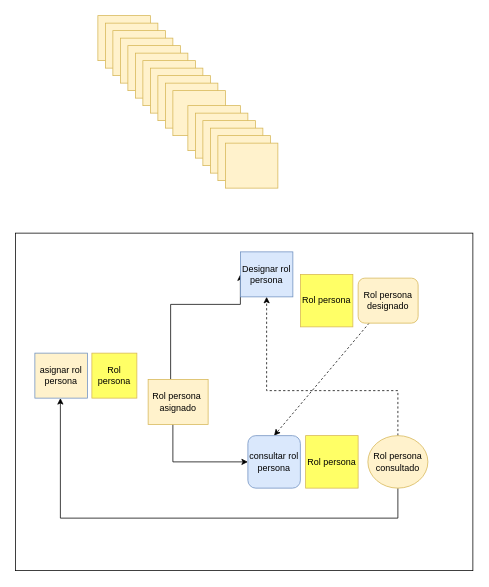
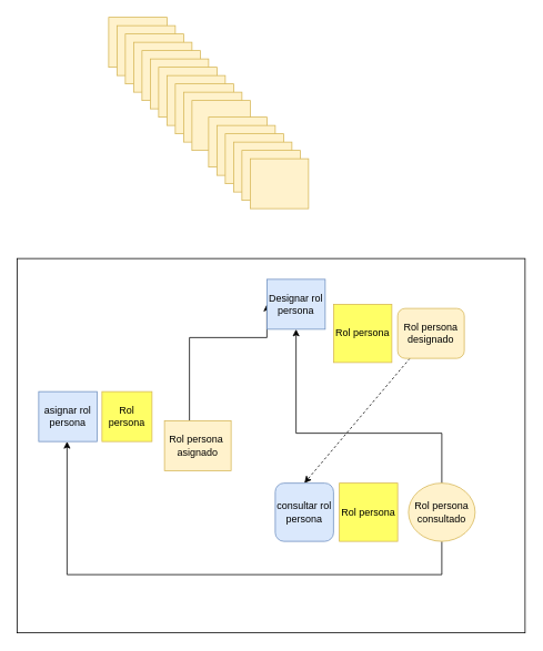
  <mxCell id="0" />
  <mxCell id="1" parent="0" />
  <mxCell id="2" style="edgeStyle=orthogonalEdgeStyle;rounded=0;orthogonalLoop=1;jettySize=auto;html=1;entryX=0;entryY=0.5;entryDx=0;entryDy=0;" edge="1" parent="1" source="4" target="29"><mxGeometry relative="1" as="geometry"><Array as="points"><mxPoint x="227" y="405" /></Array></mxGeometry></mxCell>
- <mxCell id="3" style="edgeStyle=orthogonalEdgeStyle;rounded=0;orthogonalLoop=1;jettySize=auto;html=1;entryX=0;entryY=0.5;entryDx=0;entryDy=0;" edge="1" parent="1" source="4" target="28"><mxGeometry relative="1" as="geometry"><Array as="points"><mxPoint x="230" y="615" /></Array></mxGeometry></mxCell>
  <mxCell id="4" value="Rol persona&amp;nbsp; asignado" style="rounded=0;whiteSpace=wrap;html=1;fillColor=#fff2cc;strokeColor=#d6b656;" vertex="1" parent="1"><mxGeometry x="197" y="505" width="80" height="60" as="geometry" /></mxCell>
  <mxCell id="5" value="" style="rounded=0;whiteSpace=wrap;html=1;fillColor=#fff2cc;strokeColor=#d6b656;" vertex="1" parent="1"><mxGeometry x="130" y="20" width="70" height="60" as="geometry" /></mxCell>
  <mxCell id="6" value="" style="rounded=0;whiteSpace=wrap;html=1;fillColor=#fff2cc;strokeColor=#d6b656;" vertex="1" parent="1"><mxGeometry x="140" y="30" width="70" height="60" as="geometry" /></mxCell>
  <mxCell id="7" value="" style="rounded=0;whiteSpace=wrap;html=1;fillColor=#fff2cc;strokeColor=#d6b656;" vertex="1" parent="1"><mxGeometry x="150" y="40" width="70" height="60" as="geometry" /></mxCell>
  <mxCell id="8" value="" style="rounded=0;whiteSpace=wrap;html=1;fillColor=#fff2cc;strokeColor=#d6b656;" vertex="1" parent="1"><mxGeometry x="160" y="50" width="70" height="60" as="geometry" /></mxCell>
  <mxCell id="9" value="" style="rounded=0;whiteSpace=wrap;html=1;fillColor=#fff2cc;strokeColor=#d6b656;" vertex="1" parent="1"><mxGeometry x="170" y="60" width="70" height="60" as="geometry" /></mxCell>
  <mxCell id="10" value="" style="rounded=0;whiteSpace=wrap;html=1;fillColor=#fff2cc;strokeColor=#d6b656;" vertex="1" parent="1"><mxGeometry x="180" y="70" width="70" height="60" as="geometry" /></mxCell>
  <mxCell id="11" value="" style="rounded=0;whiteSpace=wrap;html=1;fillColor=#fff2cc;strokeColor=#d6b656;" vertex="1" parent="1"><mxGeometry x="190" y="80" width="70" height="60" as="geometry" /></mxCell>
  <mxCell id="12" value="" style="rounded=0;whiteSpace=wrap;html=1;fillColor=#fff2cc;strokeColor=#d6b656;" vertex="1" parent="1"><mxGeometry x="200" y="90" width="70" height="60" as="geometry" /></mxCell>
  <mxCell id="13" value="" style="rounded=0;whiteSpace=wrap;html=1;fillColor=#fff2cc;strokeColor=#d6b656;" vertex="1" parent="1"><mxGeometry x="210" y="100" width="70" height="60" as="geometry" /></mxCell>
  <mxCell id="14" value="" style="rounded=0;whiteSpace=wrap;html=1;fillColor=#fff2cc;strokeColor=#d6b656;" vertex="1" parent="1"><mxGeometry x="220" y="110" width="70" height="60" as="geometry" /></mxCell>
  <mxCell id="15" value="" style="rounded=0;whiteSpace=wrap;html=1;fillColor=#fff2cc;strokeColor=#d6b656;" vertex="1" parent="1"><mxGeometry x="230" y="120" width="70" height="60" as="geometry" /></mxCell>
  <mxCell id="16" value="" style="rounded=0;whiteSpace=wrap;html=1;fillColor=#fff2cc;strokeColor=#d6b656;" vertex="1" parent="1"><mxGeometry x="250" y="140" width="70" height="60" as="geometry" /></mxCell>
  <mxCell id="17" value="" style="rounded=0;whiteSpace=wrap;html=1;fillColor=#fff2cc;strokeColor=#d6b656;" vertex="1" parent="1"><mxGeometry x="260" y="150" width="70" height="60" as="geometry" /></mxCell>
  <mxCell id="18" value="" style="rounded=0;whiteSpace=wrap;html=1;fillColor=#fff2cc;strokeColor=#d6b656;" vertex="1" parent="1"><mxGeometry x="270" y="160" width="70" height="60" as="geometry" /></mxCell>
  <mxCell id="19" value="" style="rounded=0;whiteSpace=wrap;html=1;fillColor=#fff2cc;strokeColor=#d6b656;" vertex="1" parent="1"><mxGeometry x="280" y="170" width="70" height="60" as="geometry" /></mxCell>
  <mxCell id="20" value="" style="rounded=0;whiteSpace=wrap;html=1;fillColor=#fff2cc;strokeColor=#d6b656;" vertex="1" parent="1"><mxGeometry x="290" y="180" width="70" height="60" as="geometry" /></mxCell>
  <mxCell id="21" value="" style="rounded=0;whiteSpace=wrap;html=1;fillColor=#fff2cc;strokeColor=#d6b656;" vertex="1" parent="1"><mxGeometry x="300" y="190" width="70" height="60" as="geometry" /></mxCell>
  <mxCell id="22" value="Rol persona&lt;span style=&quot;color: rgba(0, 0, 0, 0); font-family: monospace; font-size: 0px; text-align: start;&quot;&gt;%3CmxGraphModel%3E%3Croot%3E%3CmxCell%20id%3D%220%22%2F%3E%3CmxCell%20id%3D%221%22%20parent%3D%220%22%2F%3E%3CmxCell%20id%3D%222%22%20value%3D%22consultar%20rol%20persona%22%20style%3D%22rounded%3D0%3BwhiteSpace%3Dwrap%3Bhtml%3D1%3BfillColor%3D%23dae8fc%3BstrokeColor%3D%236c8ebf%3B%22%20vertex%3D%221%22%20parent%3D%221%22%3E%3CmxGeometry%20x%3D%22-490%22%20y%3D%22620%22%20width%3D%2270%22%20height%3D%2270%22%20as%3D%22geometry%22%2F%3E%3C%2FmxCell%3E%3C%2Froot%3E%3C%2FmxGraphModel%3E&lt;/span&gt;" style="rounded=0;whiteSpace=wrap;html=1;fillColor=#FFFF66;strokeColor=#d6b656;" vertex="1" parent="1"><mxGeometry x="407" y="580" width="70" height="70" as="geometry" /></mxCell>
  <mxCell id="23" style="rounded=0;orthogonalLoop=1;jettySize=auto;html=1;entryX=0.5;entryY=0;entryDx=0;entryDy=0;dashed=1;" edge="1" parent="1" source="24" target="28"><mxGeometry relative="1" as="geometry" /></mxCell>
  <mxCell id="24" value="Rol persona designado" style="whiteSpace=wrap;html=1;fillColor=#fff2cc;strokeColor=#d6b656;rounded=1;" vertex="1" parent="1"><mxGeometry x="477" y="370" width="80" height="60" as="geometry" /></mxCell>
- <mxCell id="25" style="edgeStyle=orthogonalEdgeStyle;rounded=0;orthogonalLoop=1;jettySize=auto;html=1;entryX=0.5;entryY=1;entryDx=0;entryDy=0;dashed=1;" edge="1" parent="1" source="27" target="29"><mxGeometry relative="1" as="geometry"><Array as="points"><mxPoint x="530" y="520" /><mxPoint x="355" y="520" /></Array></mxGeometry></mxCell>
+ <mxCell id="25" style="edgeStyle=orthogonalEdgeStyle;rounded=0;orthogonalLoop=1;jettySize=auto;html=1;entryX=0.5;entryY=1;entryDx=0;entryDy=0;" edge="1" parent="1" source="27" target="29"><mxGeometry relative="1" as="geometry"><Array as="points"><mxPoint x="530" y="520" /><mxPoint x="355" y="520" /></Array></mxGeometry></mxCell>
  <mxCell id="26" style="edgeStyle=orthogonalEdgeStyle;rounded=0;orthogonalLoop=1;jettySize=auto;html=1;" edge="1" parent="1" source="27"><mxGeometry relative="1" as="geometry"><mxPoint x="80" y="530" as="targetPoint" /><Array as="points"><mxPoint x="530" y="690" /><mxPoint x="80" y="690" /><mxPoint x="80" y="530" /></Array></mxGeometry></mxCell>
  <mxCell id="27" value="Rol persona consultado" style="ellipse;whiteSpace=wrap;html=1;fillColor=#fff2cc;strokeColor=#d6b656;" vertex="1" parent="1"><mxGeometry x="490" y="580" width="80" height="70" as="geometry" /></mxCell>
  <mxCell id="28" value="consultar rol persona" style="whiteSpace=wrap;html=1;fillColor=#dae8fc;strokeColor=#6c8ebf;rounded=1;" vertex="1" parent="1"><mxGeometry x="330" y="580" width="70" height="70" as="geometry" /></mxCell>
  <mxCell id="29" value="Designar rol persona" style="rounded=0;whiteSpace=wrap;html=1;fillColor=#dae8fc;strokeColor=#6c8ebf;" vertex="1" parent="1"><mxGeometry x="320" y="335" width="70" height="60" as="geometry" /></mxCell>
  <mxCell id="30" value="Rol persona&lt;span style=&quot;color: rgba(0, 0, 0, 0); font-family: monospace; font-size: 0px; text-align: start;&quot;&gt;%3CmxGraphModel%3E%3Croot%3E%3CmxCell%20id%3D%220%22%2F%3E%3CmxCell%20id%3D%221%22%20parent%3D%220%22%2F%3E%3CmxCell%20id%3D%222%22%20value%3D%22consultar%20rol%20persona%22%20style%3D%22rounded%3D0%3BwhiteSpace%3Dwrap%3Bhtml%3D1%3BfillColor%3D%23dae8fc%3BstrokeColor%3D%236c8ebf%3B%22%20vertex%3D%221%22%20parent%3D%221%22%3E%3CmxGeometry%20x%3D%22-490%22%20y%3D%22620%22%20width%3D%2270%22%20height%3D%2270%22%20as%3D%22geometry%22%2F%3E%3C%2FmxCell%3E%3C%2Froot%3E%3C%2FmxGraphModel%3E&lt;/span&gt;" style="rounded=0;whiteSpace=wrap;html=1;fillColor=#FFFF66;strokeColor=#d6b656;" vertex="1" parent="1"><mxGeometry x="400" y="365" width="70" height="70" as="geometry" /></mxCell>
  <mxCell id="31" value="Rol persona&lt;span style=&quot;color: rgba(0, 0, 0, 0); font-family: monospace; font-size: 0px; text-align: start;&quot;&gt;%3CmxGraphModel%3E%3Croot%3E%3CmxCell%20id%3D%220%22%2F%3E%3CmxCell%20id%3D%221%22%20parent%3D%220%22%2F%3E%3CmxCell%20id%3D%222%22%20value%3D%22consultar%20rol%20persona%22%20style%3D%22rounded%3D0%3BwhiteSpace%3Dwrap%3Bhtml%3D1%3BfillColor%3D%23dae8fc%3BstrokeColor%3D%236c8ebf%3B%22%20vertex%3D%221%22%20parent%3D%221%22%3E%3CmxGeometry%20x%3D%22-490%22%20y%3D%22620%22%20width%3D%2270%22%20height%3D%2270%22%20as%3D%22geometry%22%2F%3E%3C%2FmxCell%3E%3C%2Froot%3E%3C%2FmxGraphModel%3E&lt;/span&gt;" style="rounded=0;whiteSpace=wrap;html=1;fillColor=#FFFF66;strokeColor=#d6b656;" vertex="1" parent="1"><mxGeometry x="122" y="470" width="60" height="60" as="geometry" /></mxCell>
- <mxCell id="32" value="asignar rol persona" style="rounded=0;whiteSpace=wrap;html=1;fillColor=#fff2cc;strokeColor=#6c8ebf;" vertex="1" parent="1"><mxGeometry x="46" y="470" width="70" height="60" as="geometry" /></mxCell>
+ <mxCell id="32" value="asignar rol persona" style="rounded=0;whiteSpace=wrap;html=1;fillColor=#dae8fc;strokeColor=#6c8ebf;" vertex="1" parent="1"><mxGeometry x="46" y="470" width="70" height="60" as="geometry" /></mxCell>
  <mxCell id="33" value="" style="rounded=0;whiteSpace=wrap;html=1;fillColor=none;" vertex="1" parent="1"><mxGeometry x="20" y="310" width="610" height="450" as="geometry" /></mxCell>
